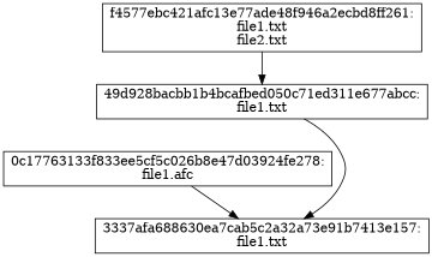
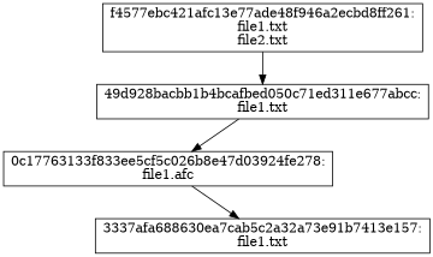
  digraph {
    node [shape=box]
    n1 [label="f4577ebc421afc13e77ade48f946a2ecbd8ff261:\nfile1.txt\nfile2.txt"]
    n2 [label="49d928bacbb1b4bcafbed050c71ed311e677abcc:\nfile1.txt"]
    n3 [label="0c17763133f833ee5cf5c026b8e47d03924fe278:\nfile1.afc"]
    n4 [label="3337afa688630ea7cab5c2a32a73e91b7413e157:\nfile1.txt"]
    n1 -> n2
-   n2 -> n4
+   n2 -> n3
    n3 -> n4
  }
